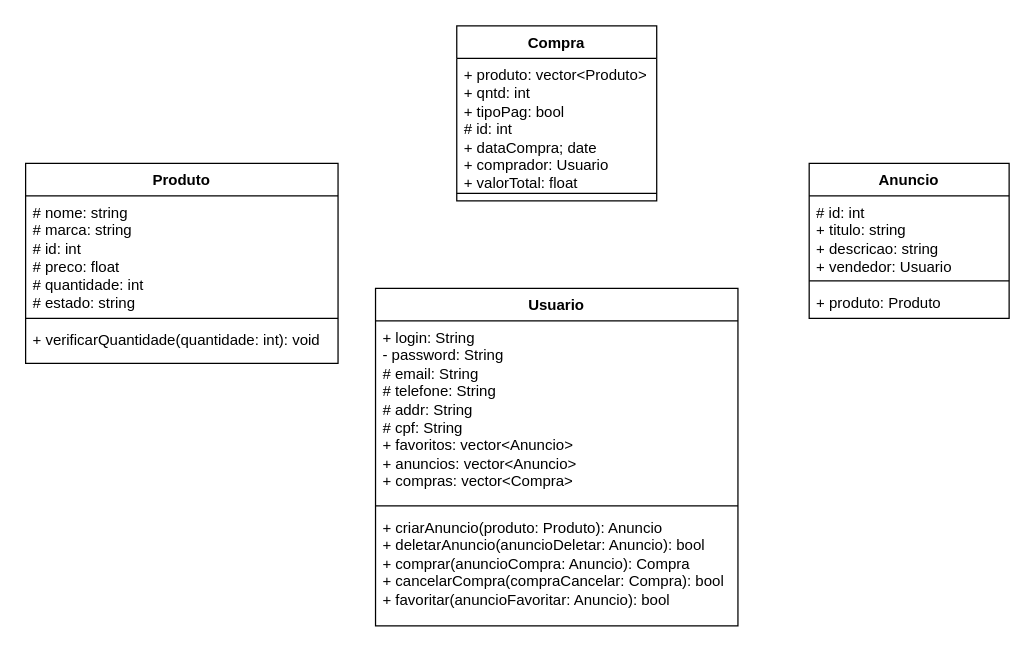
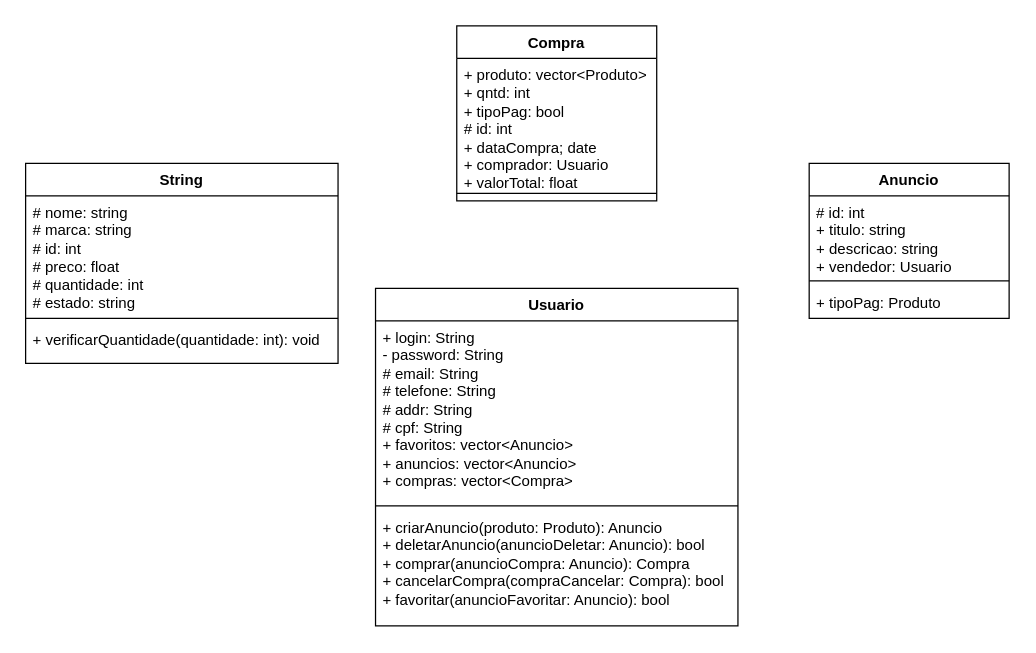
  <mxCell id="0" />
  <mxCell id="1" parent="0" />
  <mxCell id="2" value="Compra" style="swimlane;fontStyle=1;align=center;verticalAlign=top;childLayout=stackLayout;horizontal=1;startSize=26;horizontalStack=0;resizeParent=1;resizeParentMax=0;resizeLast=0;collapsible=1;marginBottom=0;whiteSpace=wrap;html=1;" parent="1" vertex="1"><mxGeometry x="365" y="20" width="160" height="140" as="geometry" /></mxCell>
  <mxCell id="3" value="+ produto: vector&amp;lt;Produto&amp;gt;&lt;div&gt;+ qntd: int&lt;/div&gt;&lt;div&gt;+ tipoPag: bool&lt;/div&gt;&lt;div&gt;# id: int&lt;/div&gt;&lt;div&gt;+ dataCompra; date&lt;/div&gt;&lt;div&gt;+ comprador: Usuario&lt;/div&gt;&lt;div&gt;+ valorTotal: float&lt;/div&gt;&lt;div&gt;&lt;br&gt;&lt;/div&gt;" style="text;strokeColor=none;fillColor=none;align=left;verticalAlign=top;spacingLeft=4;spacingRight=4;overflow=hidden;rotatable=0;points=[[0,0.5],[1,0.5]];portConstraint=eastwest;whiteSpace=wrap;html=1;" parent="2" vertex="1"><mxGeometry y="26" width="160" height="104" as="geometry" /></mxCell>
  <mxCell id="4" value="" style="line;strokeWidth=1;fillColor=none;align=left;verticalAlign=middle;spacingTop=-1;spacingLeft=3;spacingRight=3;rotatable=0;labelPosition=right;points=[];portConstraint=eastwest;strokeColor=inherit;" parent="2" vertex="1"><mxGeometry y="130" width="160" height="8" as="geometry" /></mxCell>
  <mxCell id="5" value="+ method(type): type" style="text;strokeColor=none;fillColor=none;align=left;verticalAlign=top;spacingLeft=4;spacingRight=4;overflow=hidden;rotatable=0;points=[[0,0.5],[1,0.5]];portConstraint=eastwest;whiteSpace=wrap;html=1;" parent="2" vertex="1"><mxGeometry y="138" width="160" height="2" as="geometry" /></mxCell>
  <mxCell id="6" value="Usuario" style="swimlane;fontStyle=1;align=center;verticalAlign=top;childLayout=stackLayout;horizontal=1;startSize=26;horizontalStack=0;resizeParent=1;resizeParentMax=0;resizeLast=0;collapsible=1;marginBottom=0;whiteSpace=wrap;html=1;" parent="1" vertex="1"><mxGeometry x="300" y="230" width="290" height="270" as="geometry" /></mxCell>
  <mxCell id="7" value="+ login: String&lt;div&gt;- password: String&lt;/div&gt;&lt;div&gt;# email: String&lt;/div&gt;&lt;div&gt;# telefone: String&lt;/div&gt;&lt;div&gt;# addr: String&lt;/div&gt;&lt;div&gt;# cpf: String&lt;/div&gt;&lt;div&gt;+ favoritos:&lt;span style=&quot;background-color: initial;&quot;&gt;&amp;nbsp;vector&amp;lt;Anuncio&amp;gt;&lt;/span&gt;&lt;/div&gt;&lt;div&gt;+ anuncios: vector&amp;lt;Anuncio&amp;gt;&lt;/div&gt;&lt;div&gt;+ compras: vector&amp;lt;Compra&amp;gt;&lt;/div&gt;&lt;div&gt;&lt;br&gt;&lt;/div&gt;" style="text;strokeColor=none;fillColor=none;align=left;verticalAlign=top;spacingLeft=4;spacingRight=4;overflow=hidden;rotatable=0;points=[[0,0.5],[1,0.5]];portConstraint=eastwest;whiteSpace=wrap;html=1;" parent="6" vertex="1"><mxGeometry y="26" width="290" height="144" as="geometry" /></mxCell>
  <mxCell id="8" value="" style="line;strokeWidth=1;fillColor=none;align=left;verticalAlign=middle;spacingTop=-1;spacingLeft=3;spacingRight=3;rotatable=0;labelPosition=right;points=[];portConstraint=eastwest;strokeColor=inherit;" parent="6" vertex="1"><mxGeometry y="170" width="290" height="8" as="geometry" /></mxCell>
  <mxCell id="9" value="+ criarAnuncio(produto: Produto): Anuncio&lt;div&gt;+ deletarAnuncio(anuncioDeletar: Anuncio): bool&lt;/div&gt;&lt;div&gt;+ comprar(anuncioCompra: Anuncio): Compra&lt;/div&gt;&lt;div&gt;+ cancelarCompra(compraCancelar: Compra): bool&lt;/div&gt;&lt;div&gt;+ favoritar(anuncioFavoritar: Anuncio): bool&lt;/div&gt;&lt;div&gt;&lt;br&gt;&lt;/div&gt;" style="text;strokeColor=none;fillColor=none;align=left;verticalAlign=top;spacingLeft=4;spacingRight=4;overflow=hidden;rotatable=0;points=[[0,0.5],[1,0.5]];portConstraint=eastwest;whiteSpace=wrap;html=1;" parent="6" vertex="1"><mxGeometry y="178" width="290" height="92" as="geometry" /></mxCell>
  <mxCell id="10" value="Anuncio" style="swimlane;fontStyle=1;align=center;verticalAlign=top;childLayout=stackLayout;horizontal=1;startSize=26;horizontalStack=0;resizeParent=1;resizeParentMax=0;resizeLast=0;collapsible=1;marginBottom=0;whiteSpace=wrap;html=1;" parent="1" vertex="1"><mxGeometry x="647" y="130" width="160" height="124" as="geometry" /></mxCell>
  <mxCell id="11" value="&lt;div&gt;# id: int&lt;/div&gt;&lt;div&gt;+ titulo: string&lt;/div&gt;&lt;div&gt;+ descricao: string&lt;/div&gt;&lt;div&gt;+ vendedor: Usuario&lt;/div&gt;" style="text;strokeColor=none;fillColor=none;align=left;verticalAlign=top;spacingLeft=4;spacingRight=4;overflow=hidden;rotatable=0;points=[[0,0.5],[1,0.5]];portConstraint=eastwest;whiteSpace=wrap;html=1;" parent="10" vertex="1"><mxGeometry y="26" width="160" height="64" as="geometry" /></mxCell>
  <mxCell id="12" value="" style="line;strokeWidth=1;fillColor=none;align=left;verticalAlign=middle;spacingTop=-1;spacingLeft=3;spacingRight=3;rotatable=0;labelPosition=right;points=[];portConstraint=eastwest;strokeColor=inherit;" parent="10" vertex="1"><mxGeometry y="90" width="160" height="8" as="geometry" /></mxCell>
- <mxCell id="13" value="+ produto: Produto&lt;div&gt;&lt;br&gt;&lt;/div&gt;" style="text;strokeColor=none;fillColor=none;align=left;verticalAlign=top;spacingLeft=4;spacingRight=4;overflow=hidden;rotatable=0;points=[[0,0.5],[1,0.5]];portConstraint=eastwest;whiteSpace=wrap;html=1;" parent="10" vertex="1"><mxGeometry y="98" width="160" height="26" as="geometry" /></mxCell>
- <mxCell id="14" value="Produto&lt;div&gt;&lt;br&gt;&lt;/div&gt;" style="swimlane;fontStyle=1;align=center;verticalAlign=top;childLayout=stackLayout;horizontal=1;startSize=26;horizontalStack=0;resizeParent=1;resizeParentMax=0;resizeLast=0;collapsible=1;marginBottom=0;whiteSpace=wrap;html=1;" parent="1" vertex="1"><mxGeometry x="20" y="130" width="250" height="160" as="geometry" /></mxCell>
+ <mxCell id="13" value="+ tipoPag: Produto&lt;div&gt;&lt;br&gt;&lt;/div&gt;" style="text;strokeColor=none;fillColor=none;align=left;verticalAlign=top;spacingLeft=4;spacingRight=4;overflow=hidden;rotatable=0;points=[[0,0.5],[1,0.5]];portConstraint=eastwest;whiteSpace=wrap;html=1;" parent="10" vertex="1"><mxGeometry y="98" width="160" height="26" as="geometry" /></mxCell>
+ <mxCell id="14" value="String&lt;div&gt;&lt;br&gt;&lt;/div&gt;" style="swimlane;fontStyle=1;align=center;verticalAlign=top;childLayout=stackLayout;horizontal=1;startSize=26;horizontalStack=0;resizeParent=1;resizeParentMax=0;resizeLast=0;collapsible=1;marginBottom=0;whiteSpace=wrap;html=1;" parent="1" vertex="1"><mxGeometry x="20" y="130" width="250" height="160" as="geometry" /></mxCell>
  <mxCell id="15" value="# nome: string&lt;div&gt;# marca: string&lt;/div&gt;&lt;div&gt;# id: int&lt;/div&gt;&lt;div&gt;# preco: float&lt;/div&gt;&lt;div&gt;# quantidade: int&lt;/div&gt;&lt;div&gt;# estado: string&lt;/div&gt;" style="text;strokeColor=none;fillColor=none;align=left;verticalAlign=top;spacingLeft=4;spacingRight=4;overflow=hidden;rotatable=0;points=[[0,0.5],[1,0.5]];portConstraint=eastwest;whiteSpace=wrap;html=1;" parent="14" vertex="1"><mxGeometry y="26" width="250" height="94" as="geometry" /></mxCell>
  <mxCell id="16" value="" style="line;strokeWidth=1;fillColor=none;align=left;verticalAlign=middle;spacingTop=-1;spacingLeft=3;spacingRight=3;rotatable=0;labelPosition=right;points=[];portConstraint=eastwest;strokeColor=inherit;" parent="14" vertex="1"><mxGeometry y="120" width="250" height="8" as="geometry" /></mxCell>
  <mxCell id="17" value="+ verificarQuantidade(quantidade: int): void" style="text;strokeColor=none;fillColor=none;align=left;verticalAlign=top;spacingLeft=4;spacingRight=4;overflow=hidden;rotatable=0;points=[[0,0.5],[1,0.5]];portConstraint=eastwest;whiteSpace=wrap;html=1;" parent="14" vertex="1"><mxGeometry y="128" width="250" height="32" as="geometry" /></mxCell>
